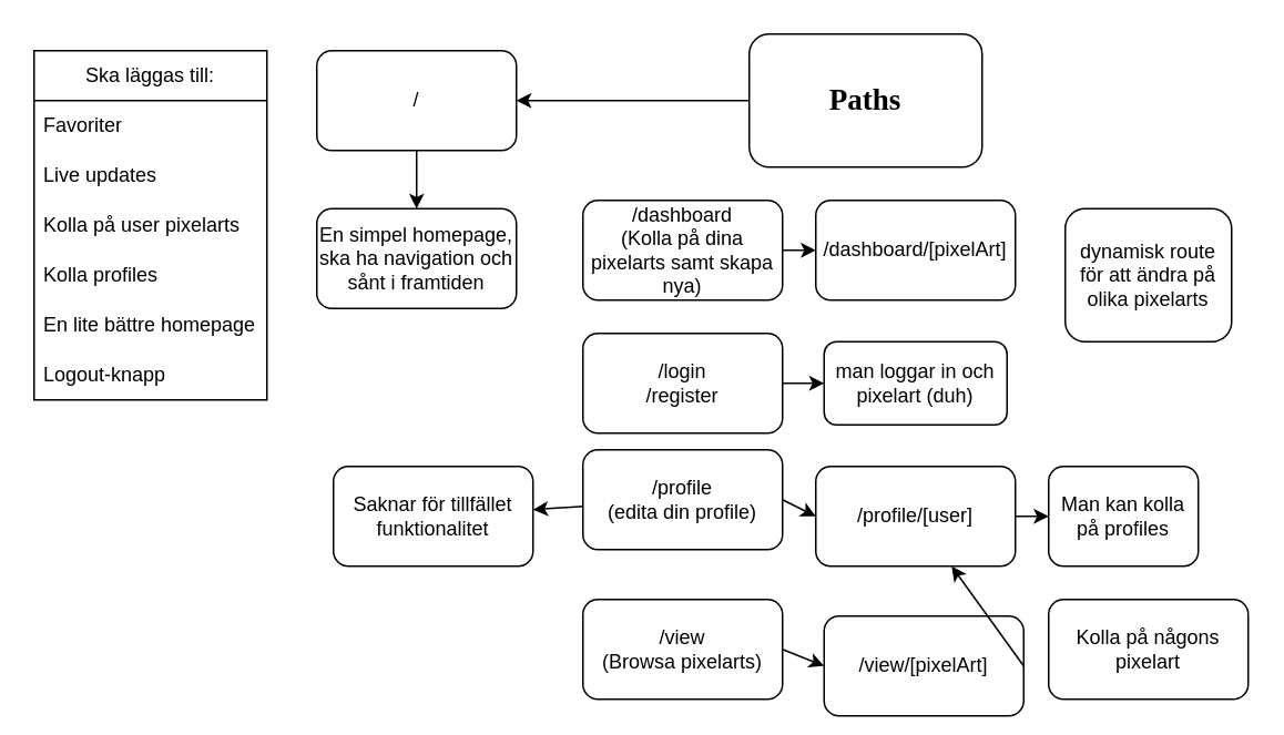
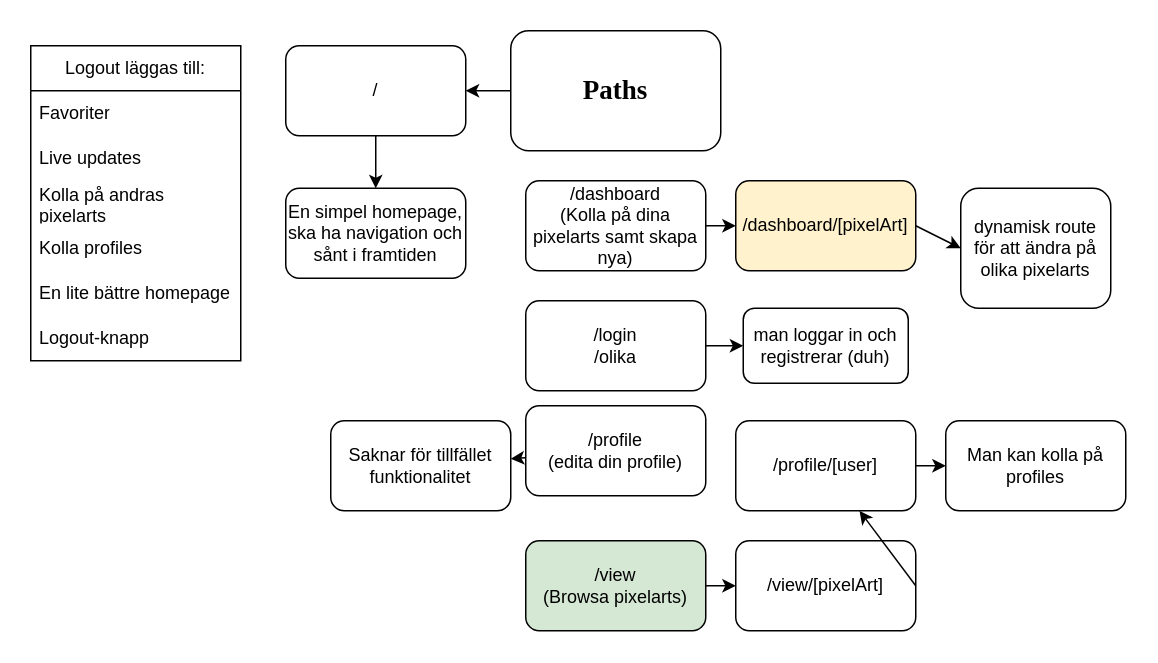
  <mxCell id="0" />
  <mxCell id="1" parent="0" />
  <mxCell id="2" value="" style="edgeStyle=none;html=1;fontFamily=Comic Sans MS;fontSize=18;" parent="1" source="3" target="25" edge="1"><mxGeometry relative="1" as="geometry" /></mxCell>
- <mxCell id="3" value="&lt;font face=&quot;Comic Sans MS&quot; style=&quot;font-size: 18px;&quot;&gt;&lt;b&gt;Paths&lt;/b&gt;&lt;/font&gt;" style="rounded=1;whiteSpace=wrap;html=1;" parent="1" vertex="1"><mxGeometry x="450" y="20" width="140" height="80" as="geometry" /></mxCell>
+ <mxCell id="3" value="&lt;font face=&quot;Comic Sans MS&quot; style=&quot;font-size: 18px;&quot;&gt;&lt;b&gt;Paths&lt;/b&gt;&lt;/font&gt;" style="rounded=1;whiteSpace=wrap;html=1;" parent="1" vertex="1"><mxGeometry x="340" y="20" width="140" height="80" as="geometry" /></mxCell>
  <mxCell id="4" value="/dashboard&lt;br&gt;(Kolla på dina pixelarts samt skapa nya)" style="rounded=1;whiteSpace=wrap;html=1;" parent="1" vertex="1"><mxGeometry x="350" y="120" width="120" height="60" as="geometry" /></mxCell>
- <mxCell id="5" value="/login&lt;br&gt;/register" style="rounded=1;whiteSpace=wrap;html=1;glass=0;shadow=0;" parent="1" vertex="1"><mxGeometry x="350" y="200" width="120" height="60" as="geometry" /></mxCell>
+ <mxCell id="5" value="/login&lt;br&gt;/olika" style="rounded=1;whiteSpace=wrap;html=1;glass=0;shadow=0;" parent="1" vertex="1"><mxGeometry x="350" y="200" width="120" height="60" as="geometry" /></mxCell>
  <mxCell id="6" value="" style="edgeStyle=none;html=1;fontFamily=Comic Sans MS;fontSize=18;" parent="1" source="7" target="23" edge="1"><mxGeometry relative="1" as="geometry" /></mxCell>
  <mxCell id="7" value="/profile&lt;br&gt;(edita din profile)" style="rounded=1;whiteSpace=wrap;html=1;" parent="1" vertex="1"><mxGeometry x="350" y="270" width="120" height="60" as="geometry" /></mxCell>
- <mxCell id="8" value="/dashboard/[pixelArt]" style="rounded=1;whiteSpace=wrap;html=1;" parent="1" vertex="1"><mxGeometry x="490" y="120" width="120" height="60" as="geometry" /></mxCell>
+ <mxCell id="8" value="/dashboard/[pixelArt]" style="rounded=1;whiteSpace=wrap;html=1;fillColor=#fff2cc;" parent="1" vertex="1"><mxGeometry x="490" y="120" width="120" height="60" as="geometry" /></mxCell>
  <mxCell id="9" value="dynamisk route för att ändra på olika pixelarts" style="rounded=1;whiteSpace=wrap;html=1;" parent="1" vertex="1"><mxGeometry x="640" y="125" width="100" height="80" as="geometry" /></mxCell>
  <mxCell id="10" value="" style="endArrow=classic;html=1;entryX=0;entryY=0.5;entryDx=0;entryDy=0;" parent="1" target="8" edge="1"><mxGeometry width="50" height="50" relative="1" as="geometry"><mxPoint x="470" y="150" as="sourcePoint" /><mxPoint x="450" y="140" as="targetPoint" /></mxGeometry></mxCell>
- <mxCell id="12" value="man loggar in och pixelart (duh)" style="rounded=1;whiteSpace=wrap;html=1;" parent="1" vertex="1"><mxGeometry x="495" y="205" width="110" height="50" as="geometry" /></mxCell>
+ <mxCell id="11" value="" style="endArrow=classic;html=1;entryX=0;entryY=0.5;entryDx=0;entryDy=0;exitX=1;exitY=0.5;exitDx=0;exitDy=0;" parent="1" source="8" target="9" edge="1"><mxGeometry width="50" height="50" relative="1" as="geometry"><mxPoint x="610" y="230" as="sourcePoint" /><mxPoint x="660" y="180" as="targetPoint" /></mxGeometry></mxCell>
+ <mxCell id="12" value="man loggar in och registrerar (duh)" style="rounded=1;whiteSpace=wrap;html=1;" parent="1" vertex="1"><mxGeometry x="495" y="205" width="110" height="50" as="geometry" /></mxCell>
  <mxCell id="13" value="" style="endArrow=classic;html=1;entryX=0;entryY=0.5;entryDx=0;entryDy=0;exitX=1;exitY=0.5;exitDx=0;exitDy=0;" parent="1" source="5" target="12" edge="1"><mxGeometry width="50" height="50" relative="1" as="geometry"><mxPoint x="470" y="280" as="sourcePoint" /><mxPoint x="490" y="230" as="targetPoint" /></mxGeometry></mxCell>
  <mxCell id="14" value="/profile/[user]" style="rounded=1;whiteSpace=wrap;html=1;" parent="1" vertex="1"><mxGeometry x="490" y="280" width="120" height="60" as="geometry" /></mxCell>
- <mxCell id="15" value="" style="endArrow=classic;html=1;fontFamily=Comic Sans MS;fontSize=18;entryX=0;entryY=0.5;entryDx=0;entryDy=0;exitX=1;exitY=0.5;exitDx=0;exitDy=0;" parent="1" source="7" target="14" edge="1"><mxGeometry width="50" height="50" relative="1" as="geometry"><mxPoint x="470" y="370" as="sourcePoint" /><mxPoint x="520" y="320" as="targetPoint" /></mxGeometry></mxCell>
  <mxCell id="16" value="" style="endArrow=classic;html=1;fontFamily=Comic Sans MS;fontSize=18;entryX=0;entryY=0.5;entryDx=0;entryDy=0;exitX=1;exitY=0.5;exitDx=0;exitDy=0;" parent="1" source="14" target="17" edge="1"><mxGeometry width="50" height="50" relative="1" as="geometry"><mxPoint x="610" y="310" as="sourcePoint" /><mxPoint x="660" y="320" as="targetPoint" /></mxGeometry></mxCell>
- <mxCell id="17" value="Man kan kolla på profiles" style="rounded=1;whiteSpace=wrap;html=1;" parent="1" vertex="1"><mxGeometry x="630" y="280" width="90" height="60" as="geometry" /></mxCell>
+ <mxCell id="17" value="Man kan kolla på profiles" style="rounded=1;whiteSpace=wrap;html=1;" parent="1" vertex="1"><mxGeometry x="630" y="280" width="120" height="60" as="geometry" /></mxCell>
  <mxCell id="18" value="" style="endArrow=classic;html=1;entryX=0;entryY=0.5;entryDx=0;entryDy=0;" parent="1" target="20" edge="1"><mxGeometry width="50" height="50" relative="1" as="geometry"><mxPoint x="470" y="390" as="sourcePoint" /><mxPoint x="450" y="380" as="targetPoint" /></mxGeometry></mxCell>
- <mxCell id="19" value="/view&lt;br&gt;(Browsa pixelarts)" style="rounded=1;whiteSpace=wrap;html=1;" parent="1" vertex="1"><mxGeometry x="350" y="360" width="120" height="60" as="geometry" /></mxCell>
- <mxCell id="20" value="/view/[pixelArt]" style="rounded=1;whiteSpace=wrap;html=1;" parent="1" vertex="1"><mxGeometry x="495" y="370" width="120" height="60" as="geometry" /></mxCell>
- <mxCell id="21" value="Kolla på någons pixelart" style="rounded=1;whiteSpace=wrap;html=1;" parent="1" vertex="1"><mxGeometry x="630" y="360" width="120" height="60" as="geometry" /></mxCell>
+ <mxCell id="19" value="/view&lt;br&gt;(Browsa pixelarts)" style="rounded=1;whiteSpace=wrap;html=1;fillColor=#d5e8d4;" parent="1" vertex="1"><mxGeometry x="350" y="360" width="120" height="60" as="geometry" /></mxCell>
+ <mxCell id="20" value="/view/[pixelArt]" style="rounded=1;whiteSpace=wrap;html=1;" parent="1" vertex="1"><mxGeometry x="490" y="360" width="120" height="60" as="geometry" /></mxCell>
  <mxCell id="22" value="" style="endArrow=classic;html=1;exitX=1;exitY=0.5;exitDx=0;exitDy=0;exitPerimeter=0;" parent="1" source="20" target="14" edge="1"><mxGeometry width="50" height="50" relative="1" as="geometry"><mxPoint x="480" y="400" as="sourcePoint" /><mxPoint x="610" y="390" as="targetPoint" /></mxGeometry></mxCell>
- <mxCell id="23" value="Saknar för tillfället funktionalitet" style="rounded=1;whiteSpace=wrap;html=1;" parent="1" vertex="1"><mxGeometry x="200" y="280" width="120" height="60" as="geometry" /></mxCell>
+ <mxCell id="23" value="Saknar för tillfället funktionalitet" style="rounded=1;whiteSpace=wrap;html=1;" parent="1" vertex="1"><mxGeometry x="220" y="280" width="120" height="60" as="geometry" /></mxCell>
  <mxCell id="24" value="" style="edgeStyle=none;html=1;fontFamily=Comic Sans MS;fontSize=18;" parent="1" source="25" target="26" edge="1"><mxGeometry relative="1" as="geometry" /></mxCell>
  <mxCell id="25" value="/" style="whiteSpace=wrap;html=1;rounded=1;" parent="1" vertex="1"><mxGeometry x="190" y="30" width="120" height="60" as="geometry" /></mxCell>
  <mxCell id="26" value="En simpel homepage, ska ha navigation och sånt i framtiden" style="whiteSpace=wrap;html=1;rounded=1;" parent="1" vertex="1"><mxGeometry x="190" y="125" width="120" height="60" as="geometry" /></mxCell>
- <mxCell id="27" value="Ska läggas till:" style="swimlane;fontStyle=0;childLayout=stackLayout;horizontal=1;startSize=30;horizontalStack=0;resizeParent=1;resizeParentMax=0;resizeLast=0;collapsible=1;marginBottom=0;whiteSpace=wrap;html=1;" vertex="1" parent="1"><mxGeometry x="20" y="30" width="140" height="210" as="geometry"><mxRectangle x="40" y="470" width="120" height="30" as="alternateBounds" /></mxGeometry></mxCell>
+ <mxCell id="27" value="Logout läggas till:" style="swimlane;fontStyle=0;childLayout=stackLayout;horizontal=1;startSize=30;horizontalStack=0;resizeParent=1;resizeParentMax=0;resizeLast=0;collapsible=1;marginBottom=0;whiteSpace=wrap;html=1;" vertex="1" parent="1"><mxGeometry x="20" y="30" width="140" height="210" as="geometry"><mxRectangle x="40" y="470" width="120" height="30" as="alternateBounds" /></mxGeometry></mxCell>
  <mxCell id="28" value="Favoriter" style="text;strokeColor=none;fillColor=none;align=left;verticalAlign=middle;spacingLeft=4;spacingRight=4;overflow=hidden;points=[[0,0.5],[1,0.5]];portConstraint=eastwest;rotatable=0;whiteSpace=wrap;html=1;" vertex="1" parent="27"><mxGeometry y="30" width="140" height="30" as="geometry" /></mxCell>
  <mxCell id="29" value="Live updates" style="text;strokeColor=none;fillColor=none;align=left;verticalAlign=middle;spacingLeft=4;spacingRight=4;overflow=hidden;points=[[0,0.5],[1,0.5]];portConstraint=eastwest;rotatable=0;whiteSpace=wrap;html=1;" vertex="1" parent="27"><mxGeometry y="60" width="140" height="30" as="geometry" /></mxCell>
- <mxCell id="30" value="Kolla på user pixelarts" style="text;strokeColor=none;fillColor=none;align=left;verticalAlign=middle;spacingLeft=4;spacingRight=4;overflow=hidden;points=[[0,0.5],[1,0.5]];portConstraint=eastwest;rotatable=0;whiteSpace=wrap;html=1;" vertex="1" parent="27"><mxGeometry y="90" width="140" height="30" as="geometry" /></mxCell>
+ <mxCell id="30" value="Kolla på andras pixelarts" style="text;strokeColor=none;fillColor=none;align=left;verticalAlign=middle;spacingLeft=4;spacingRight=4;overflow=hidden;points=[[0,0.5],[1,0.5]];portConstraint=eastwest;rotatable=0;whiteSpace=wrap;html=1;" vertex="1" parent="27"><mxGeometry y="90" width="140" height="30" as="geometry" /></mxCell>
  <mxCell id="31" value="Kolla profiles" style="text;strokeColor=none;fillColor=none;align=left;verticalAlign=middle;spacingLeft=4;spacingRight=4;overflow=hidden;points=[[0,0.5],[1,0.5]];portConstraint=eastwest;rotatable=0;whiteSpace=wrap;html=1;" vertex="1" parent="27"><mxGeometry y="120" width="140" height="30" as="geometry" /></mxCell>
  <mxCell id="32" value="En lite bättre homepage" style="text;strokeColor=none;fillColor=none;align=left;verticalAlign=middle;spacingLeft=4;spacingRight=4;overflow=hidden;points=[[0,0.5],[1,0.5]];portConstraint=eastwest;rotatable=0;whiteSpace=wrap;html=1;" vertex="1" parent="27"><mxGeometry y="150" width="140" height="30" as="geometry" /></mxCell>
  <mxCell id="33" value="Logout-knapp" style="text;strokeColor=none;fillColor=none;align=left;verticalAlign=middle;spacingLeft=4;spacingRight=4;overflow=hidden;points=[[0,0.5],[1,0.5]];portConstraint=eastwest;rotatable=0;whiteSpace=wrap;html=1;" vertex="1" parent="27"><mxGeometry y="180" width="140" height="30" as="geometry" /></mxCell>
